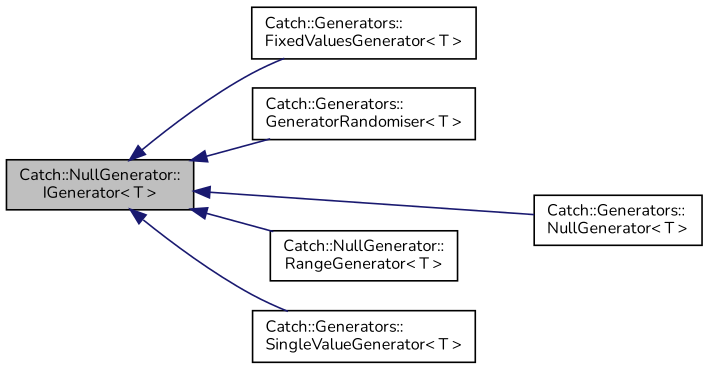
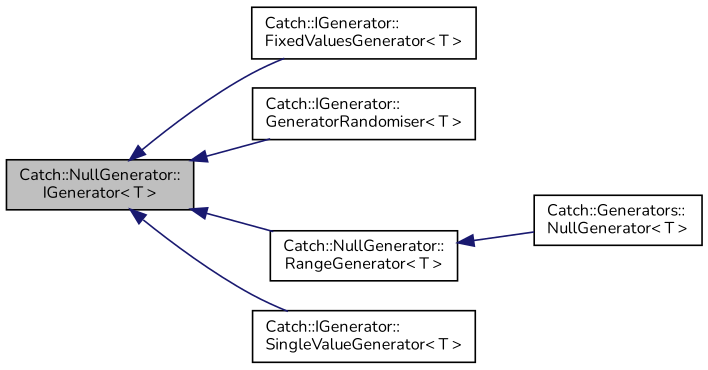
  digraph {
    fontname=Nunito
    rankdir=LR
    node [color=black fillcolor=white fontname=Nunito fontsize=10 shape=record style=filled]
    edge [color=midnightblue dir=back fontname=Nunito fontsize=10 labelfontname=Helvetica labelfontsize=10 style=solid]
    n1 [fillcolor=grey75 fontcolor=black height=0.2 label="Catch::NullGenerator::\lIGenerator\< T \>" width=0.4]
-   n2 [height=0.2 label="Catch::Generators::\lFixedValuesGenerator\< T \>" width=0.4]
-   n3 [height=0.2 label="Catch::Generators::\lGeneratorRandomiser\< T \>" width=0.4]
+   n2 [height=0.2 label="Catch::IGenerator::\lFixedValuesGenerator\< T \>" width=0.4]
+   n3 [height=0.2 label="Catch::IGenerator::\lGeneratorRandomiser\< T \>" width=0.4]
    n4 [height=0.2 label="Catch::Generators::\lNullGenerator\< T \>" width=0.4]
    n5 [height=0.2 label="Catch::NullGenerator::\lRangeGenerator\< T \>" width=0.4]
-   n6 [height=0.2 label="Catch::Generators::\lSingleValueGenerator\< T \>" width=0.4]
+   n6 [height=0.2 label="Catch::IGenerator::\lSingleValueGenerator\< T \>" width=0.4]
    n1 -> n2
    n1 -> n3
-   n1 -> n4
+   n5 -> n4
    n1 -> n5
    n1 -> n6
  }
